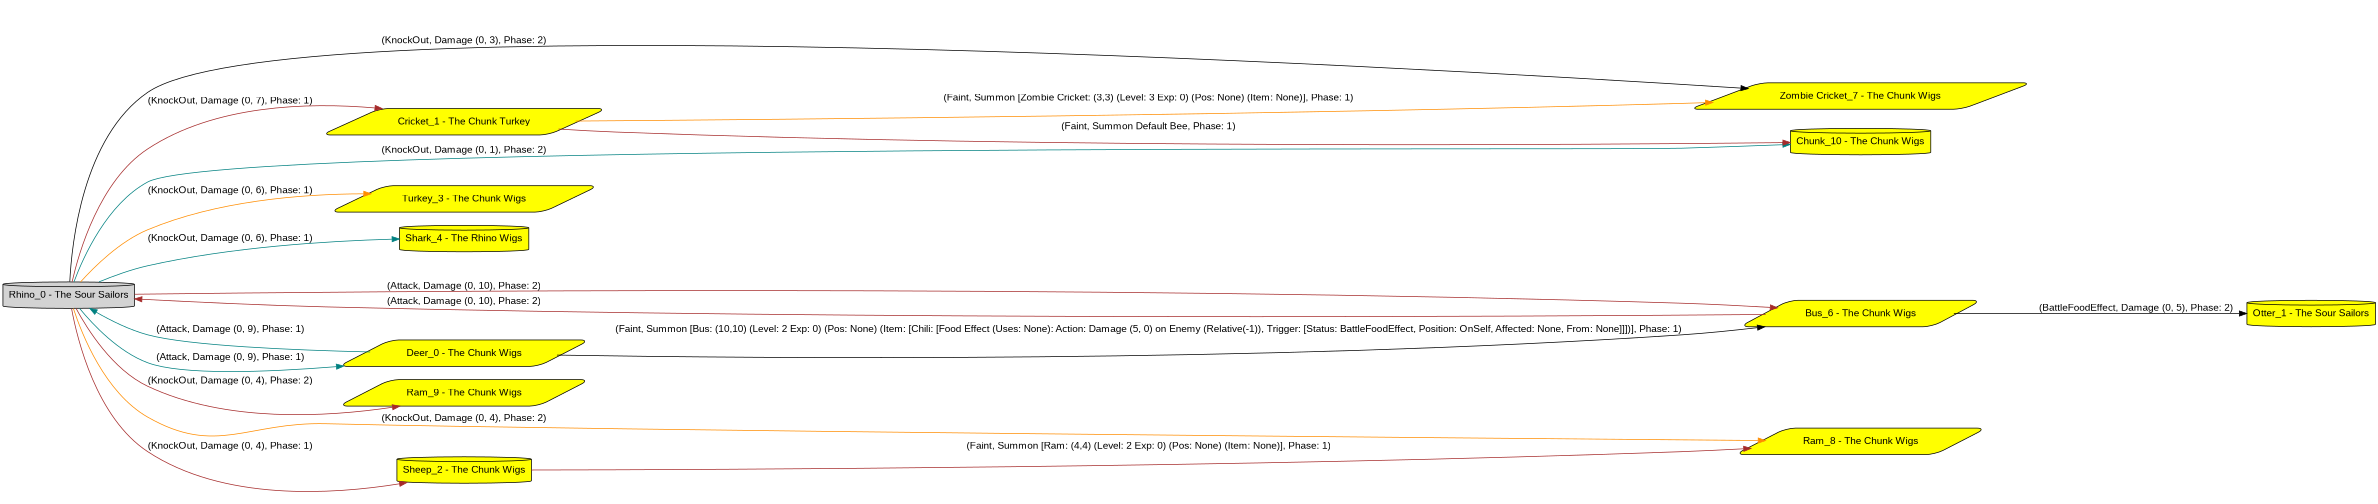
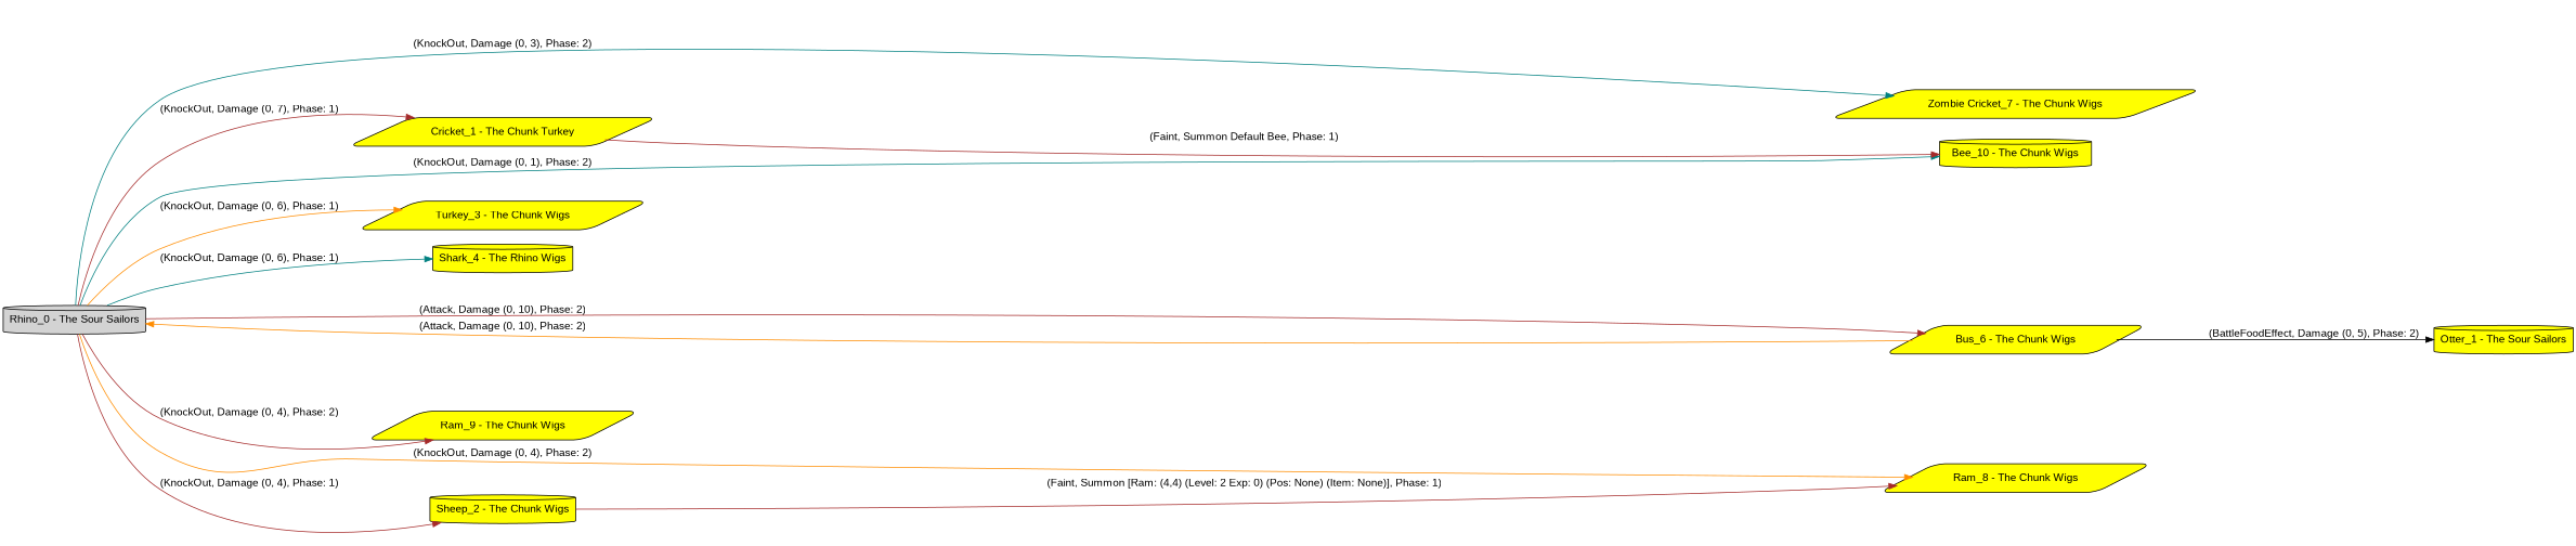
  digraph {
    rankdir=LR
    node [fontname=Arial shape=parallelogram style="rounded, filled" fillcolor=yellow]
    edge [color=brown fontname=Arial]
    n1 [label="Rhino_0 - The Sour Sailors" shape=cylinder fillcolor=""]
-   n2 [label="Deer_0 - The Chunk Wigs"]
    n3 [label="Cricket_1 - The Chunk Turkey"]
    n4 [label="Sheep_2 - The Chunk Wigs" shape=cylinder]
    n5 [label="Turkey_3 - The Chunk Wigs"]
    n6 [label="Shark_4 - The Rhino Wigs" shape=cylinder]
    n7 [label="Bus_6 - The Chunk Wigs"]
    n8 [label="Zombie Cricket_7 - The Chunk Wigs"]
    n9 [label="Ram_8 - The Chunk Wigs"]
    n10 [label="Ram_9 - The Chunk Wigs"]
-   n11 [label="Chunk_10 - The Chunk Wigs" shape=cylinder]
+   n11 [label="Bee_10 - The Chunk Wigs" shape=cylinder]
    n12 [label="Otter_1 - The Sour Sailors" shape=cylinder]
-   n1 -> n2 [color=teal label="(Attack, Damage (0, 9), Phase: 1)"]
    n1 -> n3 [label="(KnockOut, Damage (0, 7), Phase: 1)"]
    n1 -> n4 [label="(KnockOut, Damage (0, 4), Phase: 1)"]
    n1 -> n5 [color=darkorange label="(KnockOut, Damage (0, 6), Phase: 1)"]
    n1 -> n6 [color=teal label="(KnockOut, Damage (0, 6), Phase: 1)"]
    n1 -> n7 [label="(Attack, Damage (0, 10), Phase: 2)"]
-   n1 -> n8 [color=black label="(KnockOut, Damage (0, 3), Phase: 2)"]
+   n1 -> n8 [color=teal label="(KnockOut, Damage (0, 3), Phase: 2)"]
    n1 -> n9 [color=darkorange label="(KnockOut, Damage (0, 4), Phase: 2)"]
    n1 -> n10 [label="(KnockOut, Damage (0, 4), Phase: 2)"]
    n1 -> n11 [color=teal label="(KnockOut, Damage (0, 1), Phase: 2)"]
-   n2 -> n1 [color=teal label="(Attack, Damage (0, 9), Phase: 1)"]
-   n2 -> n7 [color=black label="(Faint, Summon [Bus: (10,10) (Level: 2 Exp: 0) (Pos: None) (Item: [Chili: [Food Effect (Uses: None): Action: Damage (5, 0) on Enemy (Relative(-1)), Trigger: [Status: BattleFoodEffect, Position: OnSelf, Affected: None, From: None]]])], Phase: 1)"]
-   n3 -> n8 [color=darkorange label="(Faint, Summon [Zombie Cricket: (3,3) (Level: 3 Exp: 0) (Pos: None) (Item: None)], Phase: 1)"]
    n3 -> n11 [label="(Faint, Summon Default Bee, Phase: 1)"]
    n4 -> n9 [label="(Faint, Summon [Ram: (4,4) (Level: 2 Exp: 0) (Pos: None) (Item: None)], Phase: 1)"]
-   n7 -> n1 [label="(Attack, Damage (0, 10), Phase: 2)"]
+   n7 -> n1 [color=darkorange label="(Attack, Damage (0, 10), Phase: 2)"]
    n7 -> n12 [color=black label="(BattleFoodEffect, Damage (0, 5), Phase: 2)"]
  }
